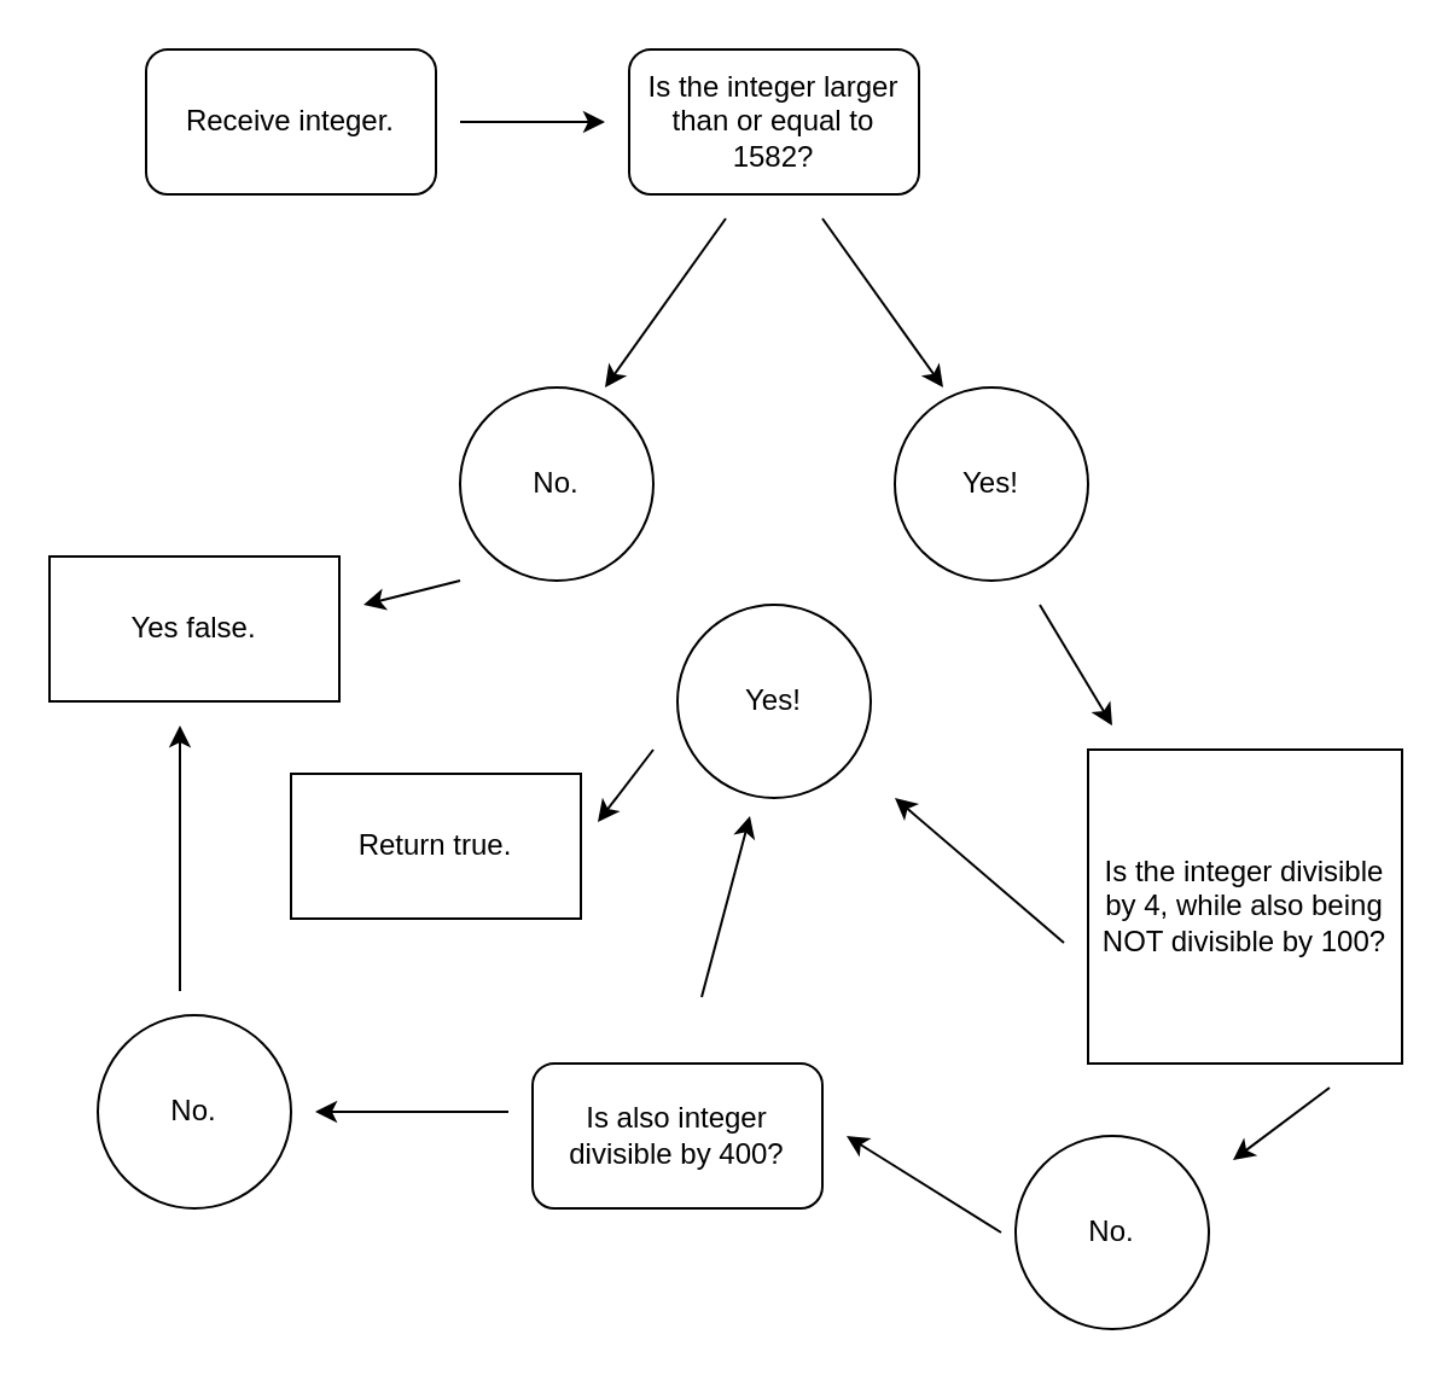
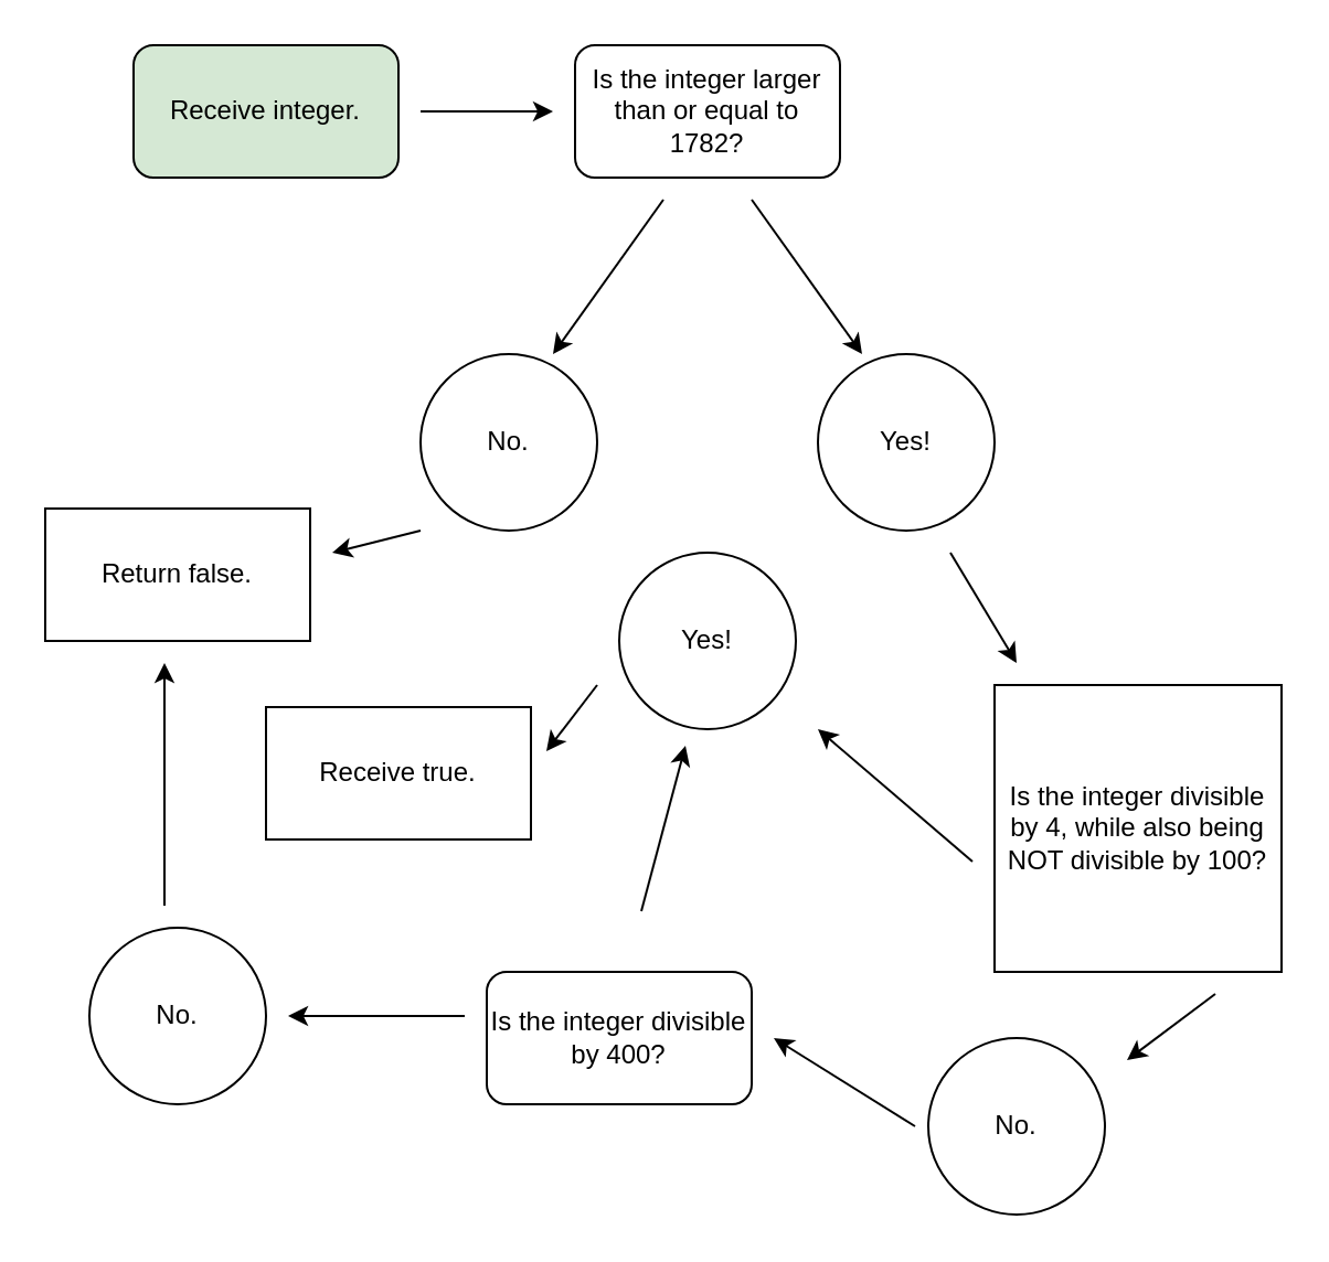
  <mxCell id="0" />
  <mxCell id="1" parent="0" />
- <mxCell id="2" value="Receive integer." style="rounded=1;whiteSpace=wrap;html=1;" parent="1" vertex="1"><mxGeometry x="60" y="20" width="120" height="60" as="geometry" /></mxCell>
+ <mxCell id="2" value="Receive integer." style="rounded=1;whiteSpace=wrap;html=1;fillColor=#d5e8d4;" parent="1" vertex="1"><mxGeometry x="60" y="20" width="120" height="60" as="geometry" /></mxCell>
  <mxCell id="3" value="" style="endArrow=classic;html=1;" parent="1" edge="1"><mxGeometry width="50" height="50" relative="1" as="geometry"><mxPoint x="190" y="50" as="sourcePoint" /><mxPoint x="250" y="50" as="targetPoint" /></mxGeometry></mxCell>
- <mxCell id="4" value="Is the integer larger than or equal to 1582?" style="rounded=1;whiteSpace=wrap;html=1;" parent="1" vertex="1"><mxGeometry x="260" y="20" width="120" height="60" as="geometry" /></mxCell>
+ <mxCell id="4" value="Is the integer larger than or equal to 1782?" style="rounded=1;whiteSpace=wrap;html=1;" parent="1" vertex="1"><mxGeometry x="260" y="20" width="120" height="60" as="geometry" /></mxCell>
  <mxCell id="5" value="" style="endArrow=classic;html=1;" parent="1" edge="1"><mxGeometry width="50" height="50" relative="1" as="geometry"><mxPoint x="300" y="90" as="sourcePoint" /><mxPoint x="250" y="160" as="targetPoint" /></mxGeometry></mxCell>
  <mxCell id="6" value="" style="endArrow=classic;html=1;" parent="1" edge="1"><mxGeometry width="50" height="50" relative="1" as="geometry"><mxPoint x="340" y="90" as="sourcePoint" /><mxPoint x="390" y="160" as="targetPoint" /></mxGeometry></mxCell>
  <mxCell id="7" value="No." style="ellipse;whiteSpace=wrap;html=1;aspect=fixed;" parent="1" vertex="1"><mxGeometry x="190" y="160" width="80" height="80" as="geometry" /></mxCell>
  <mxCell id="8" value="Yes!" style="ellipse;whiteSpace=wrap;html=1;aspect=fixed;" parent="1" vertex="1"><mxGeometry x="370" y="160" width="80" height="80" as="geometry" /></mxCell>
  <mxCell id="9" value="" style="endArrow=classic;html=1;" parent="1" edge="1"><mxGeometry width="50" height="50" relative="1" as="geometry"><mxPoint x="190" y="240" as="sourcePoint" /><mxPoint x="150" y="250" as="targetPoint" /></mxGeometry></mxCell>
  <mxCell id="10" value="" style="endArrow=classic;html=1;" parent="1" edge="1"><mxGeometry width="50" height="50" relative="1" as="geometry"><mxPoint x="430" y="250" as="sourcePoint" /><mxPoint x="460" y="300" as="targetPoint" /></mxGeometry></mxCell>
  <mxCell id="11" value="Is the integer divisible by 4, while also being NOT divisible by 100?" style="whiteSpace=wrap;html=1;aspect=fixed;" parent="1" vertex="1"><mxGeometry x="450" y="310" width="130" height="130" as="geometry" /></mxCell>
  <mxCell id="12" value="" style="endArrow=classic;html=1;" parent="1" edge="1"><mxGeometry width="50" height="50" relative="1" as="geometry"><mxPoint x="440" y="390" as="sourcePoint" /><mxPoint x="370" y="330" as="targetPoint" /></mxGeometry></mxCell>
  <mxCell id="13" value="Yes!" style="ellipse;whiteSpace=wrap;html=1;aspect=fixed;" parent="1" vertex="1"><mxGeometry x="280" y="250" width="80" height="80" as="geometry" /></mxCell>
  <mxCell id="14" value="" style="endArrow=classic;html=1;" parent="1" edge="1"><mxGeometry width="50" height="50" relative="1" as="geometry"><mxPoint x="270" y="310" as="sourcePoint" /><mxPoint x="247" y="340" as="targetPoint" /></mxGeometry></mxCell>
- <mxCell id="15" value="Return true." style="rounded=0;whiteSpace=wrap;html=1;" parent="1" vertex="1"><mxGeometry x="120" y="320" width="120" height="60" as="geometry" /></mxCell>
+ <mxCell id="15" value="Receive true." style="rounded=0;whiteSpace=wrap;html=1;" parent="1" vertex="1"><mxGeometry x="120" y="320" width="120" height="60" as="geometry" /></mxCell>
  <mxCell id="16" value="" style="endArrow=classic;html=1;" parent="1" edge="1"><mxGeometry width="50" height="50" relative="1" as="geometry"><mxPoint x="550" y="450" as="sourcePoint" /><mxPoint x="510" y="480" as="targetPoint" /></mxGeometry></mxCell>
  <mxCell id="17" value="No." style="ellipse;whiteSpace=wrap;html=1;aspect=fixed;" parent="1" vertex="1"><mxGeometry x="420" y="470" width="80" height="80" as="geometry" /></mxCell>
  <mxCell id="18" value="" style="endArrow=classic;html=1;" parent="1" edge="1"><mxGeometry width="50" height="50" relative="1" as="geometry"><mxPoint x="414" y="510" as="sourcePoint" /><mxPoint x="350" y="470" as="targetPoint" /></mxGeometry></mxCell>
- <mxCell id="19" value="Is also integer divisible by 400?" style="rounded=1;whiteSpace=wrap;html=1;" parent="1" vertex="1"><mxGeometry x="220" y="440" width="120" height="60" as="geometry" /></mxCell>
+ <mxCell id="19" value="Is the integer divisible by 400?" style="rounded=1;whiteSpace=wrap;html=1;" parent="1" vertex="1"><mxGeometry x="220" y="440" width="120" height="60" as="geometry" /></mxCell>
  <mxCell id="20" value="" style="endArrow=classic;html=1;" parent="1" edge="1"><mxGeometry width="50" height="50" relative="1" as="geometry"><mxPoint x="290" y="412.5" as="sourcePoint" /><mxPoint x="310" y="337.5" as="targetPoint" /></mxGeometry></mxCell>
  <mxCell id="21" value="No." style="ellipse;whiteSpace=wrap;html=1;aspect=fixed;" parent="1" vertex="1"><mxGeometry x="40" y="420" width="80" height="80" as="geometry" /></mxCell>
  <mxCell id="22" value="" style="endArrow=classic;html=1;" parent="1" edge="1"><mxGeometry width="50" height="50" relative="1" as="geometry"><mxPoint x="210" y="460" as="sourcePoint" /><mxPoint x="130" y="460" as="targetPoint" /></mxGeometry></mxCell>
- <mxCell id="23" value="Yes false." style="rounded=0;whiteSpace=wrap;html=1;" parent="1" vertex="1"><mxGeometry x="20" y="230" width="120" height="60" as="geometry" /></mxCell>
+ <mxCell id="23" value="Return false." style="rounded=0;whiteSpace=wrap;html=1;" parent="1" vertex="1"><mxGeometry x="20" y="230" width="120" height="60" as="geometry" /></mxCell>
  <mxCell id="24" value="" style="endArrow=classic;html=1;" parent="1" edge="1"><mxGeometry width="50" height="50" relative="1" as="geometry"><mxPoint x="74" y="410" as="sourcePoint" /><mxPoint x="74" y="300" as="targetPoint" /></mxGeometry></mxCell>
